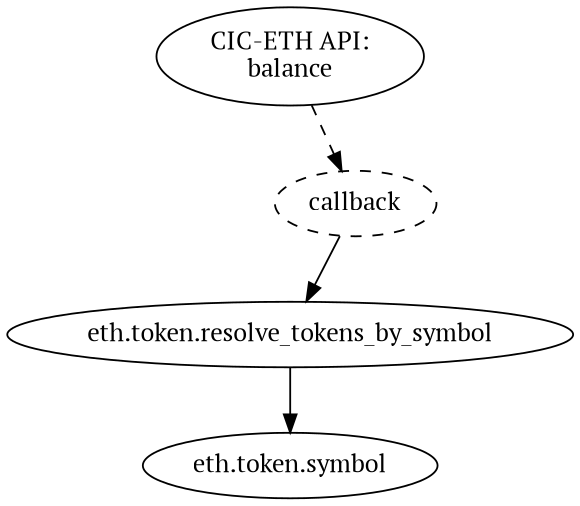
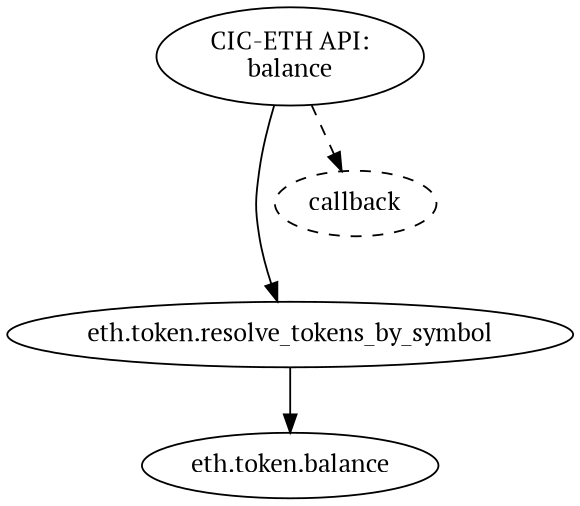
  digraph {
    fontname="PT Serif"
    node [fontname="PT Serif"]
    edge [fontname="PT Serif"]
    n1 [label="CIC-ETH API:\nbalance" shape=ellipse]
    "eth.token.resolve_tokens_by_symbol"
    n3 [label=callback shape=ellipse style=dashed]
-   "eth.token.balance" [label="eth.token.symbol"]
-   n3 -> "eth.token.resolve_tokens_by_symbol"
+   "eth.token.balance"
+   n1 -> "eth.token.resolve_tokens_by_symbol"
    n1 -> n3 [style=dashed]
    "eth.token.resolve_tokens_by_symbol" -> "eth.token.balance"
  }
